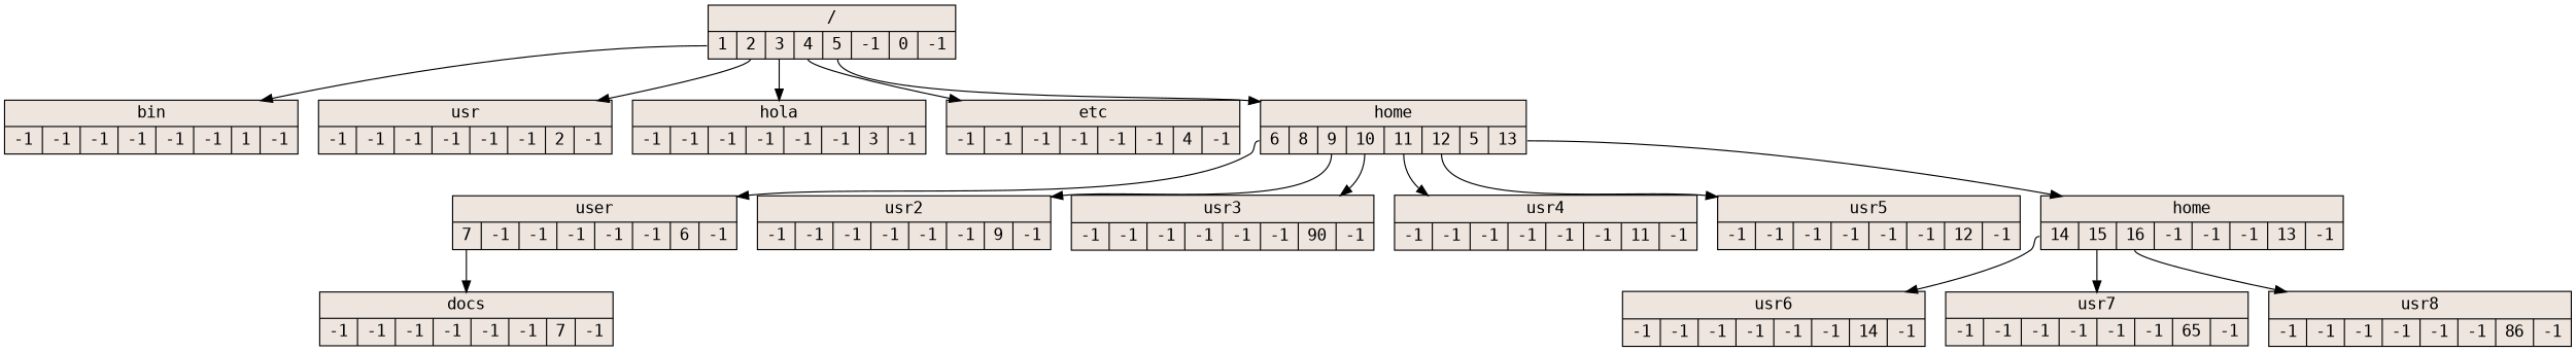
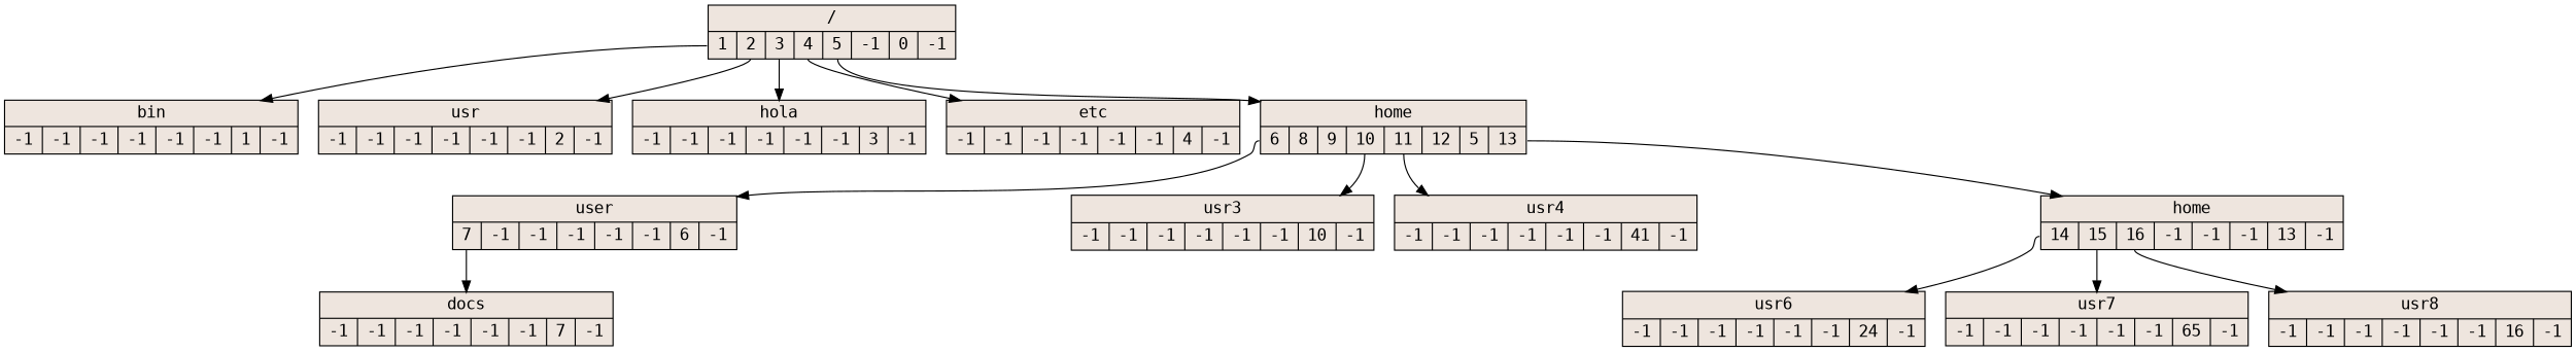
  digraph {
    fontname="DejaVu Sans Mono"
    rankdir=TB
    node [fillcolor=seashell2 fontname="DejaVu Sans Mono" shape=record style=filled]
    edge [fontname="DejaVu Sans Mono" tailport=f0]
    n1 [label="{/|{<f0> 1|<f1>2|<f2> 3|<f3> 4|<f4> 5|<f5>-1|<f6>0|<f7> -1}}"]
    n2 [label="{bin|{<f0> -1|<f1>-1|<f2> -1|<f3> -1|<f4> -1|<f5>-1|<f6>1|<f7> -1}}"]
    n3 [label="{usr|{<f0> -1|<f1>-1|<f2> -1|<f3> -1|<f4> -1|<f5>-1|<f6>2|<f7> -1}}"]
    n4 [label="{hola|{<f0> -1|<f1>-1|<f2> -1|<f3> -1|<f4> -1|<f5>-1|<f6>3|<f7> -1}}"]
    n5 [label="{etc|{<f0> -1|<f1>-1|<f2> -1|<f3> -1|<f4> -1|<f5>-1|<f6>4|<f7> -1}}"]
    n6 [label="{home|{<f0> 6|<f1>8|<f2> 9|<f3> 10|<f4> 11|<f5>12|<f6>5|<f7> 13}}"]
    n7 [label="{user|{<f0> 7|<f1>-1|<f2> -1|<f3> -1|<f4> -1|<f5>-1|<f6>6|<f7> -1}}"]
-   n8 [label="{usr2|{<f0> -1|<f1>-1|<f2> -1|<f3> -1|<f4> -1|<f5>-1|<f6>9|<f7> -1}}"]
-   n9 [label="{usr3|{<f0> -1|<f1>-1|<f2> -1|<f3> -1|<f4> -1|<f5>-1|<f6>90|<f7> -1}}"]
-   n10 [label="{usr4|{<f0> -1|<f1>-1|<f2> -1|<f3> -1|<f4> -1|<f5>-1|<f6>11|<f7> -1}}"]
-   n11 [label="{usr5|{<f0> -1|<f1>-1|<f2> -1|<f3> -1|<f4> -1|<f5>-1|<f6>12|<f7> -1}}"]
+   n9 [label="{usr3|{<f0> -1|<f1>-1|<f2> -1|<f3> -1|<f4> -1|<f5>-1|<f6>10|<f7> -1}}"]
+   n10 [label="{usr4|{<f0> -1|<f1>-1|<f2> -1|<f3> -1|<f4> -1|<f5>-1|<f6>41|<f7> -1}}"]
    n12 [label="{home|{<f0> 14|<f1>15|<f2> 16|<f3> -1|<f4> -1|<f5>-1|<f6>13|<f7> -1}}"]
    n13 [label="{docs|{<f0> -1|<f1>-1|<f2> -1|<f3> -1|<f4> -1|<f5>-1|<f6>7|<f7> -1}}"]
-   n14 [label="{usr6|{<f0> -1|<f1>-1|<f2> -1|<f3> -1|<f4> -1|<f5>-1|<f6>14|<f7> -1}}"]
+   n14 [label="{usr6|{<f0> -1|<f1>-1|<f2> -1|<f3> -1|<f4> -1|<f5>-1|<f6>24|<f7> -1}}"]
    n15 [label="{usr7|{<f0> -1|<f1>-1|<f2> -1|<f3> -1|<f4> -1|<f5>-1|<f6>65|<f7> -1}}"]
-   n16 [label="{usr8|{<f0> -1|<f1>-1|<f2> -1|<f3> -1|<f4> -1|<f5>-1|<f6>86|<f7> -1}}"]
+   n16 [label="{usr8|{<f0> -1|<f1>-1|<f2> -1|<f3> -1|<f4> -1|<f5>-1|<f6>16|<f7> -1}}"]
    n1 -> n2
    n1 -> n3 [tailport=f1]
    n1 -> n4 [tailport=f2]
    n1 -> n5 [tailport=f3]
    n1 -> n6 [tailport=f4]
    n6 -> n7
-   n6 -> n8 [tailport=f2]
    n6 -> n9 [tailport=f3]
    n6 -> n10 [tailport=f4]
-   n6 -> n11 [tailport=f5]
    n6 -> n12 [tailport=f7]
    n7 -> n13
    n12 -> n14
    n12 -> n15 [tailport=f1]
    n12 -> n16 [tailport=f2]
  }
